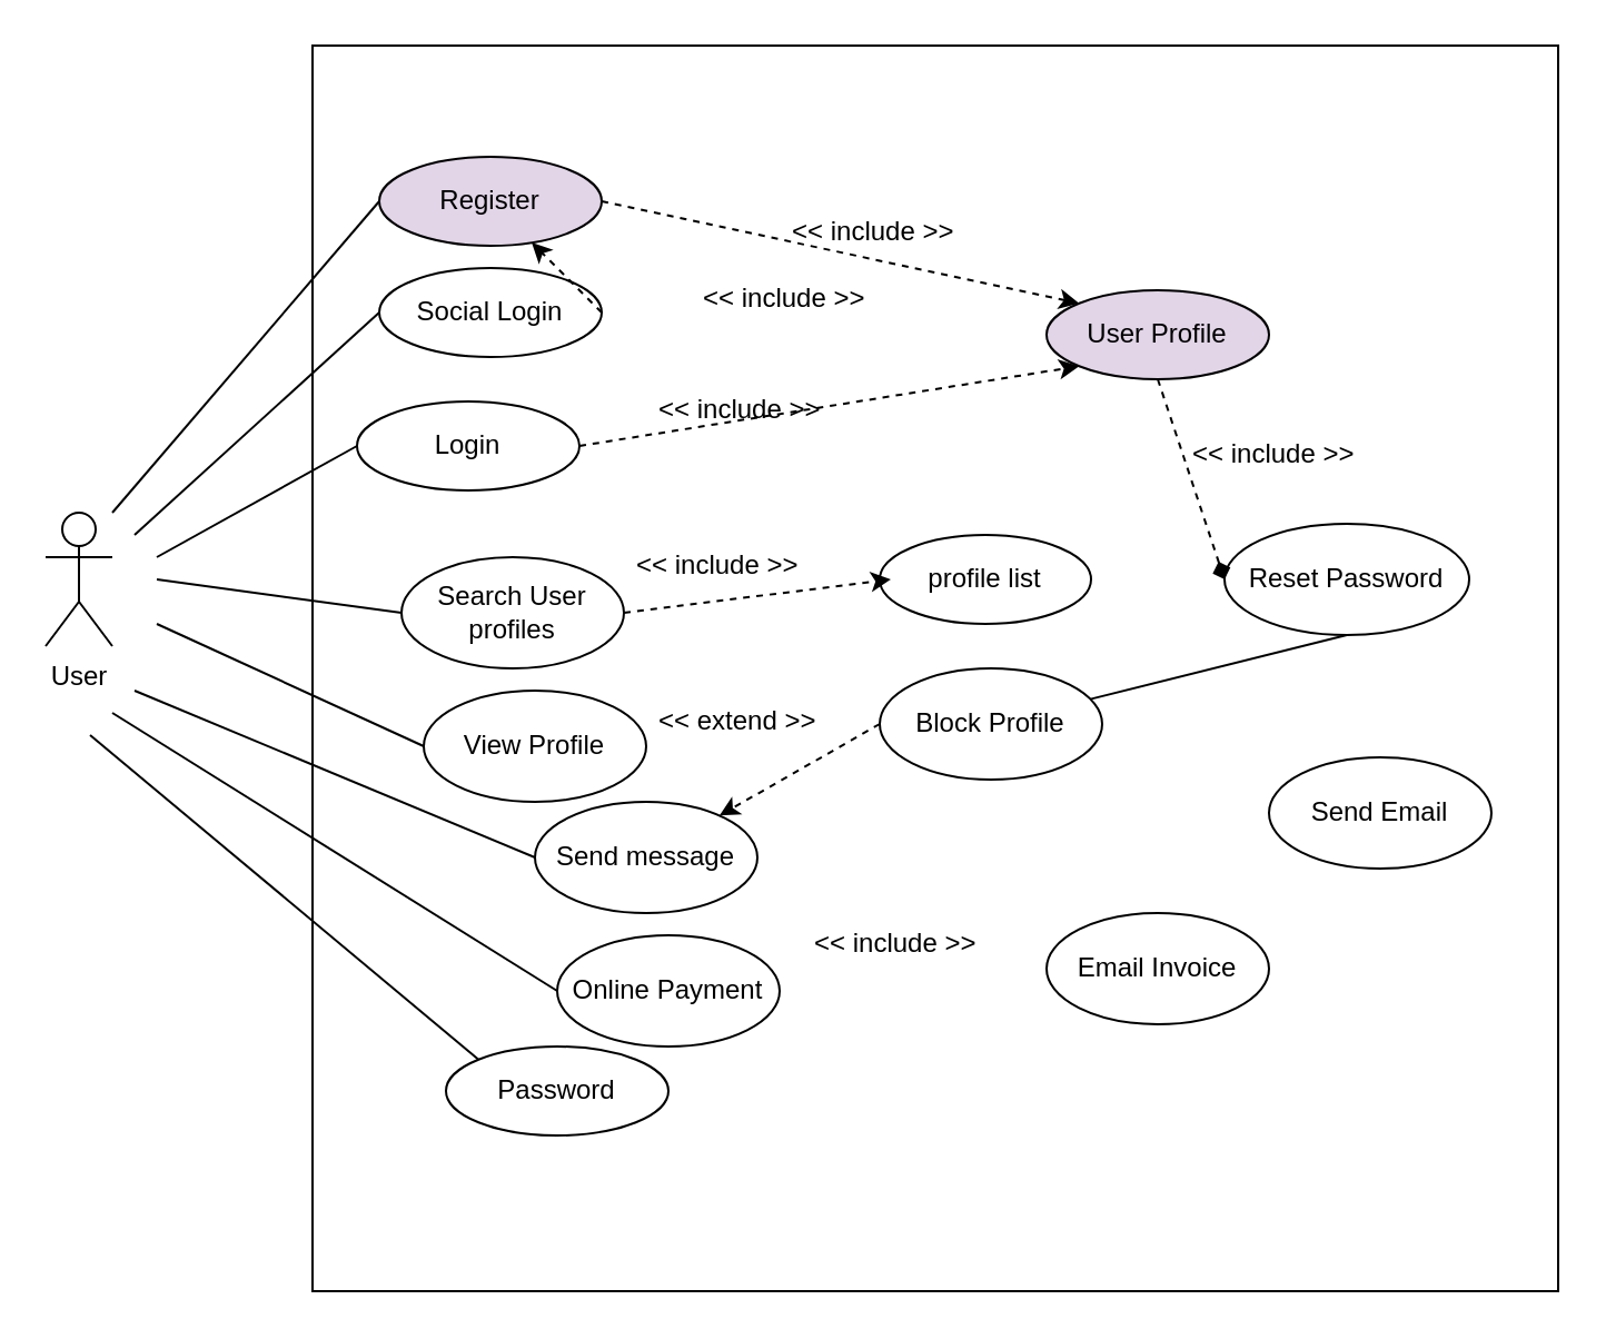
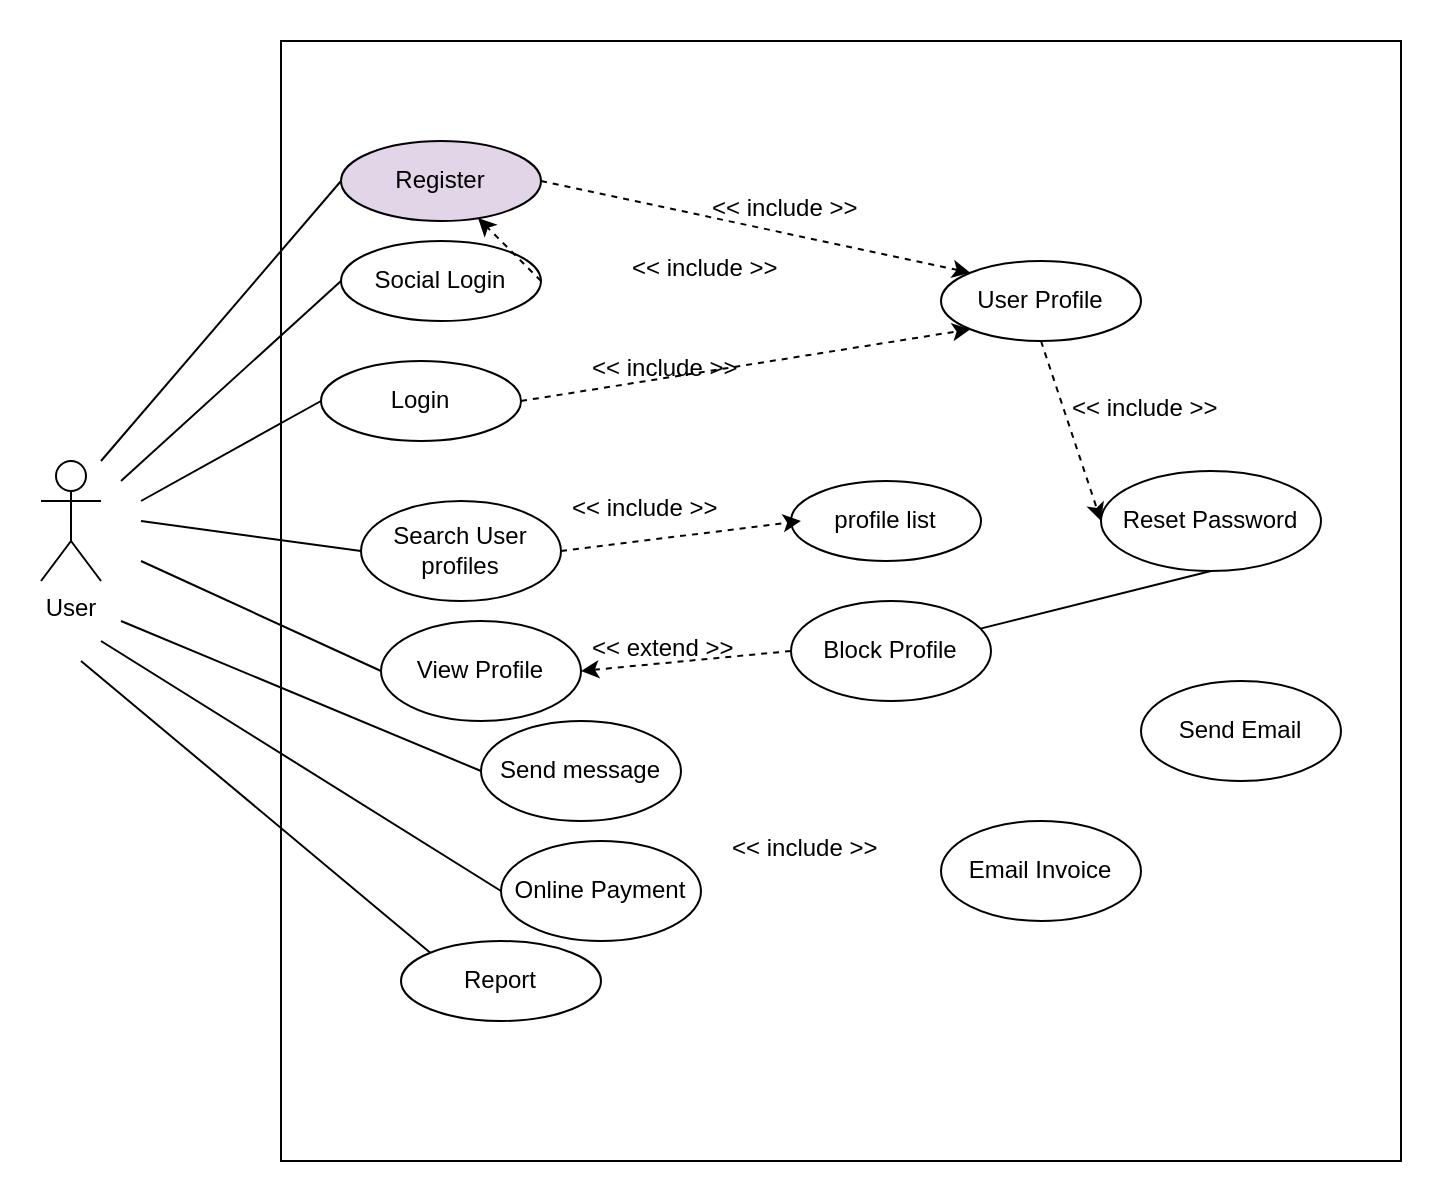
  <mxCell id="0" />
  <mxCell id="1" parent="0" />
  <mxCell id="2" value="" style="whiteSpace=wrap;html=1;aspect=fixed;fillColor=none;" vertex="1" parent="1"><mxGeometry x="140" y="20" width="560" height="560" as="geometry" /></mxCell>
  <mxCell id="3" value="Login" style="ellipse;whiteSpace=wrap;html=1;" vertex="1" parent="1"><mxGeometry x="160" y="180" width="100" height="40" as="geometry" /></mxCell>
  <mxCell id="4" value="Register" style="ellipse;whiteSpace=wrap;html=1;fillColor=#e1d5e7;" vertex="1" parent="1"><mxGeometry x="170" y="70" width="100" height="40" as="geometry" /></mxCell>
  <mxCell id="5" value="Social Login" style="ellipse;whiteSpace=wrap;html=1;" vertex="1" parent="1"><mxGeometry x="170" y="120" width="100" height="40" as="geometry" /></mxCell>
- <mxCell id="6" value="User Profile" style="ellipse;whiteSpace=wrap;html=1;fillColor=#e1d5e7;" vertex="1" parent="1"><mxGeometry x="470" y="130" width="100" height="40" as="geometry" /></mxCell>
+ <mxCell id="6" value="User Profile" style="ellipse;whiteSpace=wrap;html=1;" vertex="1" parent="1"><mxGeometry x="470" y="130" width="100" height="40" as="geometry" /></mxCell>
  <mxCell id="7" value="" style="endArrow=classic;dashed=1;html=1;exitX=1;exitY=0.5;exitDx=0;exitDy=0;entryX=0;entryY=1;entryDx=0;entryDy=0;endFill=1;" edge="1" parent="1" source="3" target="6"><mxGeometry x="320" y="240" width="50" height="50" as="geometry"><mxPoint x="370" y="370" as="sourcePoint" /><mxPoint x="420" y="320" as="targetPoint" /><mxPoint as="offset" /></mxGeometry></mxCell>
  <mxCell id="8" value="&lt;&lt; include &gt;&gt;" style="text;strokeColor=none;fillColor=none;align=left;verticalAlign=top;spacingLeft=4;spacingRight=4;overflow=hidden;rotatable=0;points=[[0,0.5],[1,0.5]];portConstraint=eastwest;" vertex="1" parent="1"><mxGeometry x="290" y="170" width="95" height="20" as="geometry" /></mxCell>
  <mxCell id="9" value="" style="endArrow=classic;dashed=1;html=1;exitX=1;exitY=0.5;exitDx=0;exitDy=0;endFill=1;" edge="1" parent="1" source="5" target="4"><mxGeometry x="330" y="250" width="50" height="50" as="geometry"><mxPoint x="280" y="210" as="sourcePoint" /><mxPoint x="405" y="190" as="targetPoint" /><mxPoint as="offset" /></mxGeometry></mxCell>
  <mxCell id="10" value="" style="endArrow=classic;dashed=1;html=1;exitX=1;exitY=0.5;exitDx=0;exitDy=0;entryX=0;entryY=0;entryDx=0;entryDy=0;endFill=1;" edge="1" parent="1" source="4" target="6"><mxGeometry x="340" y="260" width="50" height="50" as="geometry"><mxPoint x="290" y="220" as="sourcePoint" /><mxPoint x="415" y="200" as="targetPoint" /><mxPoint as="offset" /></mxGeometry></mxCell>
  <mxCell id="11" value="&lt;&lt; include &gt;&gt;" style="text;strokeColor=none;fillColor=none;align=left;verticalAlign=top;spacingLeft=4;spacingRight=4;overflow=hidden;rotatable=0;points=[[0,0.5],[1,0.5]];portConstraint=eastwest;" vertex="1" parent="1"><mxGeometry x="310" y="120" width="95" height="20" as="geometry" /></mxCell>
  <mxCell id="12" value="&lt;&lt; include &gt;&gt;" style="text;strokeColor=none;fillColor=none;align=left;verticalAlign=top;spacingLeft=4;spacingRight=4;overflow=hidden;rotatable=0;points=[[0,0.5],[1,0.5]];portConstraint=eastwest;" vertex="1" parent="1"><mxGeometry x="350" y="90" width="95" height="20" as="geometry" /></mxCell>
  <mxCell id="13" value="profile list" style="ellipse;whiteSpace=wrap;html=1;fillColor=none;" vertex="1" parent="1"><mxGeometry x="395" y="240" width="95" height="40" as="geometry" /></mxCell>
  <mxCell id="14" value="Search User profiles" style="ellipse;whiteSpace=wrap;html=1;fillColor=none;" vertex="1" parent="1"><mxGeometry x="180" y="250" width="100" height="50" as="geometry" /></mxCell>
  <mxCell id="15" value="" style="endArrow=classic;dashed=1;html=1;exitX=1;exitY=0.5;exitDx=0;exitDy=0;entryX=0;entryY=0.5;entryDx=0;entryDy=0;endFill=1;" edge="1" parent="1" source="14"><mxGeometry x="325" y="320" width="50" height="50" as="geometry"><mxPoint x="275" y="280" as="sourcePoint" /><mxPoint x="400" y="260" as="targetPoint" /><mxPoint as="offset" /></mxGeometry></mxCell>
  <mxCell id="16" value="&lt;&lt; include &gt;&gt;" style="text;strokeColor=none;fillColor=none;align=left;verticalAlign=top;spacingLeft=4;spacingRight=4;overflow=hidden;rotatable=0;points=[[0,0.5],[1,0.5]];portConstraint=eastwest;" vertex="1" parent="1"><mxGeometry x="280" y="240" width="95" height="20" as="geometry" /></mxCell>
  <mxCell id="17" value="View Profile" style="ellipse;whiteSpace=wrap;html=1;fillColor=none;" vertex="1" parent="1"><mxGeometry x="190" y="310" width="100" height="50" as="geometry" /></mxCell>
  <mxCell id="18" value="Block Profile" style="ellipse;whiteSpace=wrap;html=1;fillColor=none;" vertex="1" parent="1"><mxGeometry x="395" y="300" width="100" height="50" as="geometry" /></mxCell>
- <mxCell id="19" value="" style="endArrow=classic;dashed=1;html=1;exitX=0;exitY=0.5;exitDx=0;exitDy=0;endFill=1;" edge="1" parent="1" source="18" target="21"><mxGeometry x="335" y="330" width="50" height="50" as="geometry"><mxPoint x="290" y="285" as="sourcePoint" /><mxPoint x="410" y="270" as="targetPoint" /><mxPoint as="offset" /></mxGeometry></mxCell>
+ <mxCell id="19" value="" style="endArrow=classic;dashed=1;html=1;exitX=0;exitY=0.5;exitDx=0;exitDy=0;entryX=1;entryY=0.5;entryDx=0;entryDy=0;endFill=1;" edge="1" parent="1" source="18" target="17"><mxGeometry x="335" y="330" width="50" height="50" as="geometry"><mxPoint x="290" y="285" as="sourcePoint" /><mxPoint x="410" y="270" as="targetPoint" /><mxPoint as="offset" /></mxGeometry></mxCell>
  <mxCell id="20" value="&lt;&lt; extend &gt;&gt;" style="text;strokeColor=none;fillColor=none;align=left;verticalAlign=top;spacingLeft=4;spacingRight=4;overflow=hidden;rotatable=0;points=[[0,0.5],[1,0.5]];portConstraint=eastwest;" vertex="1" parent="1"><mxGeometry x="290" y="310" width="95" height="20" as="geometry" /></mxCell>
  <mxCell id="21" value="Send message" style="ellipse;whiteSpace=wrap;html=1;fillColor=none;" vertex="1" parent="1"><mxGeometry x="240" y="360" width="100" height="50" as="geometry" /></mxCell>
  <mxCell id="22" value="Online Payment" style="ellipse;whiteSpace=wrap;html=1;fillColor=none;" vertex="1" parent="1"><mxGeometry x="250" y="420" width="100" height="50" as="geometry" /></mxCell>
  <mxCell id="23" value="Email Invoice" style="ellipse;whiteSpace=wrap;html=1;fillColor=none;" vertex="1" parent="1"><mxGeometry x="470" y="410" width="100" height="50" as="geometry" /></mxCell>
  <mxCell id="24" value="&lt;&lt; include &gt;&gt;" style="text;strokeColor=none;fillColor=none;align=left;verticalAlign=top;spacingLeft=4;spacingRight=4;overflow=hidden;rotatable=0;points=[[0,0.5],[1,0.5]];portConstraint=eastwest;" vertex="1" parent="1"><mxGeometry x="360" y="410" width="95" height="20" as="geometry" /></mxCell>
  <mxCell id="25" value="Reset Password" style="ellipse;whiteSpace=wrap;html=1;" vertex="1" parent="1"><mxGeometry x="550" y="235" width="110" height="50" as="geometry" /></mxCell>
- <mxCell id="26" value="" style="endArrow=diamond;dashed=1;html=1;exitX=0.5;exitY=1;exitDx=0;exitDy=0;entryX=0;entryY=0.5;entryDx=0;entryDy=0;endFill=1;" edge="1" parent="1" source="6" target="25"><mxGeometry x="335" y="330" width="50" height="50" as="geometry"><mxPoint x="290" y="285" as="sourcePoint" /><mxPoint x="410" y="270" as="targetPoint" /><mxPoint as="offset" /></mxGeometry></mxCell>
+ <mxCell id="26" value="" style="endArrow=classic;dashed=1;html=1;exitX=0.5;exitY=1;exitDx=0;exitDy=0;entryX=0;entryY=0.5;entryDx=0;entryDy=0;endFill=1;" edge="1" parent="1" source="6" target="25"><mxGeometry x="335" y="330" width="50" height="50" as="geometry"><mxPoint x="290" y="285" as="sourcePoint" /><mxPoint x="410" y="270" as="targetPoint" /><mxPoint as="offset" /></mxGeometry></mxCell>
  <mxCell id="27" value="&lt;&lt; include &gt;&gt;" style="text;strokeColor=none;fillColor=none;align=left;verticalAlign=top;spacingLeft=4;spacingRight=4;overflow=hidden;rotatable=0;points=[[0,0.5],[1,0.5]];portConstraint=eastwest;" vertex="1" parent="1"><mxGeometry x="530" y="190" width="95" height="20" as="geometry" /></mxCell>
  <mxCell id="28" value="Send Email" style="ellipse;whiteSpace=wrap;html=1;fillColor=none;" vertex="1" parent="1"><mxGeometry x="570" y="340" width="100" height="50" as="geometry" /></mxCell>
  <mxCell id="29" value="" style="endArrow=none;html=1;exitX=0.5;exitY=1;exitDx=0;exitDy=0;" edge="1" parent="1" source="25" target="18"><mxGeometry width="50" height="50" relative="1" as="geometry"><mxPoint x="610" y="250" as="sourcePoint" /><mxPoint x="660" y="200" as="targetPoint" /></mxGeometry></mxCell>
- <mxCell id="30" value="Password" style="ellipse;whiteSpace=wrap;html=1;" vertex="1" parent="1"><mxGeometry x="200" y="470" width="100" height="40" as="geometry" /></mxCell>
+ <mxCell id="30" value="Report" style="ellipse;whiteSpace=wrap;html=1;" vertex="1" parent="1"><mxGeometry x="200" y="470" width="100" height="40" as="geometry" /></mxCell>
  <mxCell id="31" value="User" style="shape=umlActor;verticalLabelPosition=bottom;verticalAlign=top;html=1;outlineConnect=0;fillColor=none;" vertex="1" parent="1"><mxGeometry x="20" y="230" width="30" height="60" as="geometry" /></mxCell>
  <mxCell id="32" value="" style="endArrow=none;html=1;entryX=0;entryY=0.5;entryDx=0;entryDy=0;" edge="1" parent="1" target="4"><mxGeometry width="50" height="50" relative="1" as="geometry"><mxPoint x="50" y="230" as="sourcePoint" /><mxPoint x="100" y="180" as="targetPoint" /></mxGeometry></mxCell>
  <mxCell id="33" value="" style="endArrow=none;html=1;entryX=0;entryY=0.5;entryDx=0;entryDy=0;" edge="1" parent="1" target="5"><mxGeometry width="50" height="50" relative="1" as="geometry"><mxPoint x="60" y="240" as="sourcePoint" /><mxPoint x="180" y="100" as="targetPoint" /></mxGeometry></mxCell>
  <mxCell id="34" value="" style="endArrow=none;html=1;entryX=0;entryY=0.5;entryDx=0;entryDy=0;" edge="1" parent="1" target="3"><mxGeometry width="50" height="50" relative="1" as="geometry"><mxPoint x="70" y="250" as="sourcePoint" /><mxPoint x="180" y="150" as="targetPoint" /></mxGeometry></mxCell>
  <mxCell id="35" value="" style="endArrow=none;html=1;entryX=0;entryY=0.5;entryDx=0;entryDy=0;" edge="1" parent="1" target="14"><mxGeometry width="50" height="50" relative="1" as="geometry"><mxPoint x="70" y="260" as="sourcePoint" /><mxPoint x="170" y="270" as="targetPoint" /></mxGeometry></mxCell>
  <mxCell id="36" value="" style="endArrow=none;html=1;entryX=0;entryY=0.5;entryDx=0;entryDy=0;" edge="1" parent="1" target="17"><mxGeometry width="50" height="50" relative="1" as="geometry"><mxPoint x="70" y="280" as="sourcePoint" /><mxPoint x="200" y="170" as="targetPoint" /></mxGeometry></mxCell>
  <mxCell id="37" value="" style="endArrow=none;html=1;entryX=0;entryY=0.5;entryDx=0;entryDy=0;" edge="1" parent="1" target="21"><mxGeometry width="50" height="50" relative="1" as="geometry"><mxPoint x="60" y="310" as="sourcePoint" /><mxPoint x="210" y="180" as="targetPoint" /></mxGeometry></mxCell>
  <mxCell id="38" value="" style="endArrow=none;html=1;entryX=0;entryY=0.5;entryDx=0;entryDy=0;" edge="1" parent="1" target="22"><mxGeometry width="50" height="50" relative="1" as="geometry"><mxPoint x="50" y="320" as="sourcePoint" /><mxPoint x="190" y="420" as="targetPoint" /></mxGeometry></mxCell>
  <mxCell id="39" value="" style="endArrow=none;html=1;entryX=0;entryY=0;entryDx=0;entryDy=0;" edge="1" parent="1" target="30"><mxGeometry width="50" height="50" relative="1" as="geometry"><mxPoint x="40" y="330" as="sourcePoint" /><mxPoint x="230" y="200" as="targetPoint" /></mxGeometry></mxCell>
